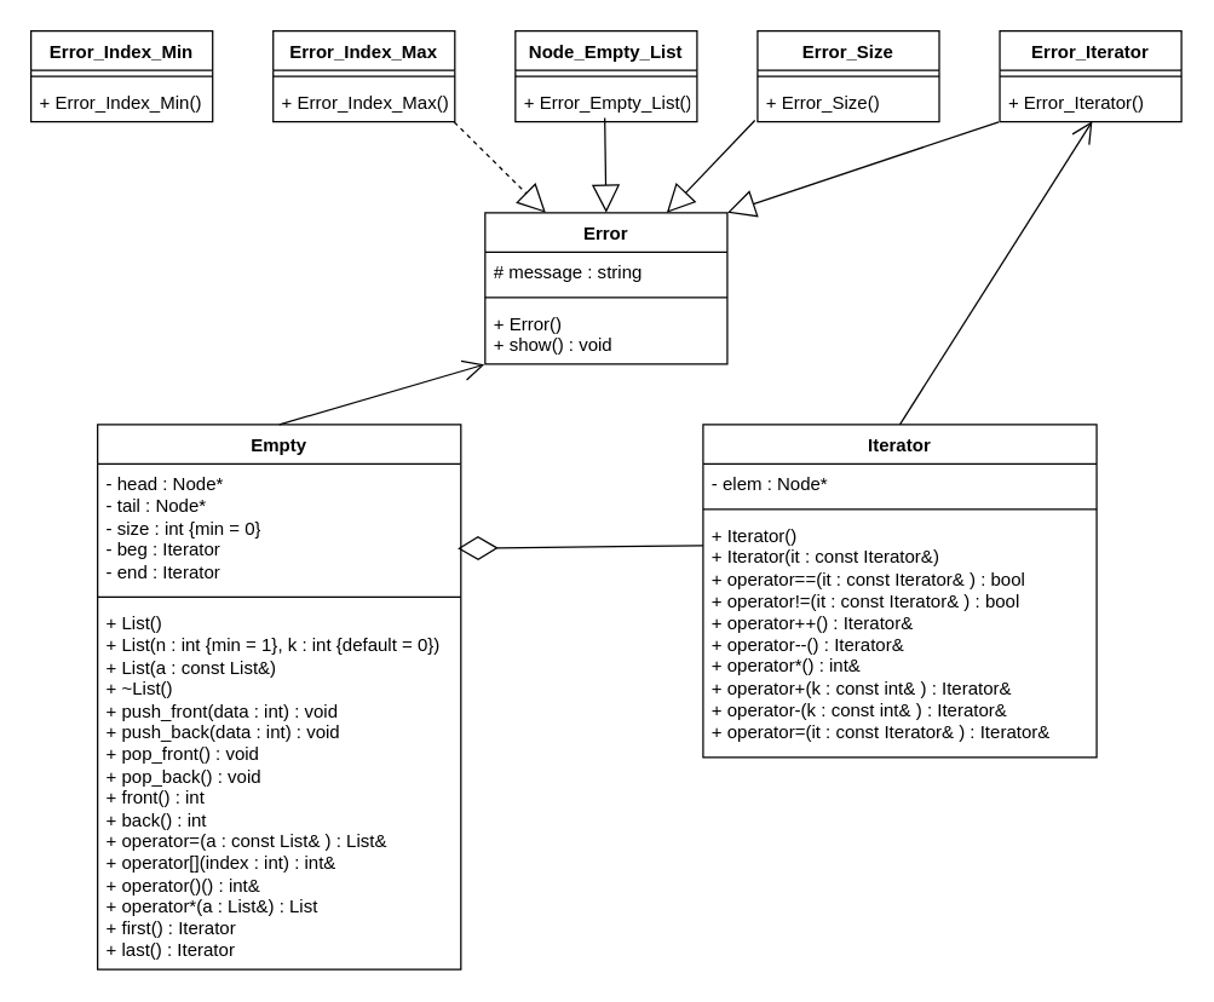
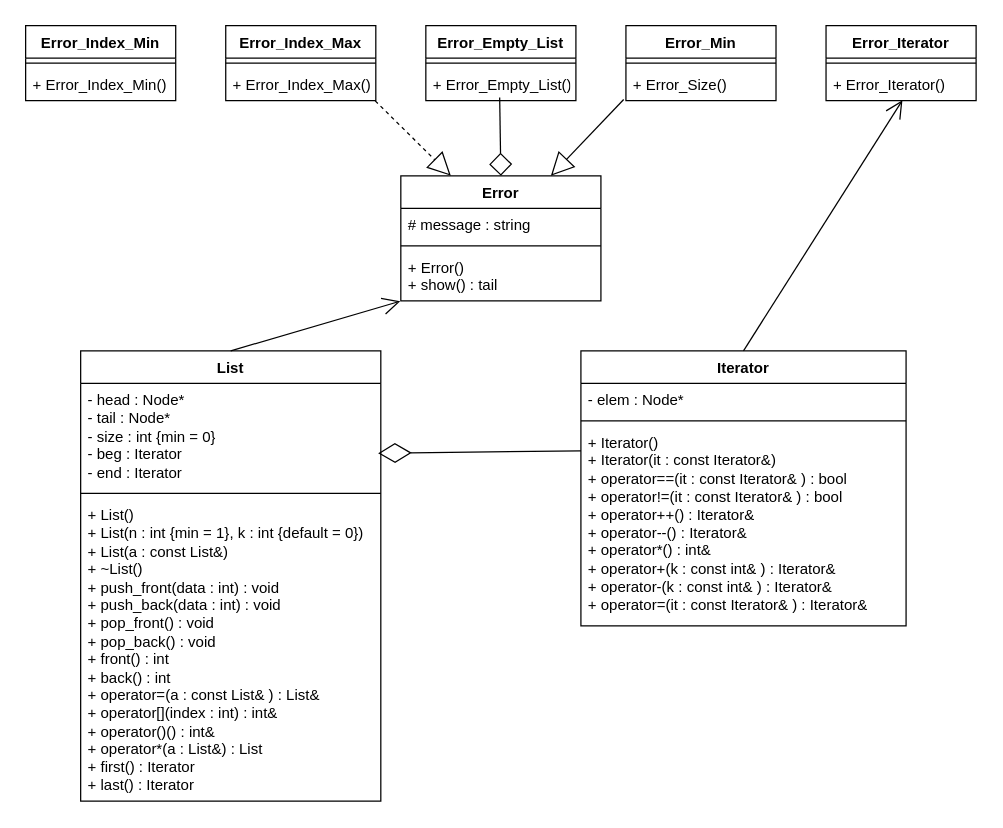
  <mxCell id="0" />
  <mxCell id="1" parent="0" />
- <mxCell id="2" value="Empty" style="swimlane;fontStyle=1;align=center;verticalAlign=top;childLayout=stackLayout;horizontal=1;startSize=26;horizontalStack=0;resizeParent=1;resizeParentMax=0;resizeLast=0;collapsible=1;marginBottom=0;whiteSpace=wrap;html=1;" parent="1" vertex="1"><mxGeometry x="64" y="280" width="240" height="360" as="geometry" /></mxCell>
+ <mxCell id="2" value="List" style="swimlane;fontStyle=1;align=center;verticalAlign=top;childLayout=stackLayout;horizontal=1;startSize=26;horizontalStack=0;resizeParent=1;resizeParentMax=0;resizeLast=0;collapsible=1;marginBottom=0;whiteSpace=wrap;html=1;" parent="1" vertex="1"><mxGeometry x="64" y="280" width="240" height="360" as="geometry" /></mxCell>
  <mxCell id="3" value="&lt;div&gt;- head :&amp;nbsp;&lt;span style=&quot;background-color: initial;&quot;&gt;Node*&lt;/span&gt;&lt;span style=&quot;background-color: initial;&quot;&gt;&amp;nbsp;&lt;/span&gt;&lt;/div&gt;&lt;div&gt;- tail :&amp;nbsp;&lt;span style=&quot;background-color: initial;&quot;&gt;Node*&amp;nbsp;&lt;/span&gt;&lt;/div&gt;&lt;div&gt;- size :&amp;nbsp;&lt;span style=&quot;background-color: initial;&quot;&gt;int&lt;/span&gt;&lt;span style=&quot;background-color: initial;&quot;&gt;&amp;nbsp;&lt;/span&gt;&lt;span style=&quot;background-color: initial;&quot;&gt;{min = 0}&lt;/span&gt;&lt;/div&gt;&lt;div&gt;- beg :&amp;nbsp;&lt;span style=&quot;background-color: initial;&quot;&gt;Iterator&lt;/span&gt;&lt;span style=&quot;background-color: initial;&quot;&gt;&amp;nbsp;&lt;/span&gt;&lt;/div&gt;&lt;div&gt;- end :&amp;nbsp;&lt;span style=&quot;background-color: initial;&quot;&gt;Iterator&lt;/span&gt;&lt;span style=&quot;background-color: initial;&quot;&gt;&amp;nbsp;&lt;/span&gt;&lt;/div&gt;" style="text;strokeColor=none;fillColor=none;align=left;verticalAlign=top;spacingLeft=4;spacingRight=4;overflow=hidden;rotatable=0;points=[[0,0.5],[1,0.5]];portConstraint=eastwest;whiteSpace=wrap;html=1;" parent="2" vertex="1"><mxGeometry y="26" width="240" height="84" as="geometry" /></mxCell>
  <mxCell id="4" value="" style="line;strokeWidth=1;fillColor=none;align=left;verticalAlign=middle;spacingTop=-1;spacingLeft=3;spacingRight=3;rotatable=0;labelPosition=right;points=[];portConstraint=eastwest;strokeColor=inherit;" parent="2" vertex="1"><mxGeometry y="110" width="240" height="8" as="geometry" /></mxCell>
  <mxCell id="5" value="&lt;div&gt;+ List()&lt;/div&gt;&lt;div&gt;+ List(n :&amp;nbsp;&lt;span style=&quot;background-color: initial;&quot;&gt;int&lt;/span&gt;&lt;span style=&quot;background-color: initial;&quot;&gt;&amp;nbsp;{min = 1}&lt;/span&gt;&lt;span style=&quot;background-color: initial;&quot;&gt;, k :&amp;nbsp;&lt;/span&gt;&lt;span style=&quot;background-color: initial;&quot;&gt;int&lt;/span&gt;&lt;span style=&quot;background-color: initial;&quot;&gt;&amp;nbsp;{default = 0}&lt;/span&gt;&lt;span style=&quot;background-color: initial;&quot;&gt;)&lt;/span&gt;&lt;/div&gt;&lt;div&gt;+ List(a :&amp;nbsp;&lt;span style=&quot;background-color: initial;&quot;&gt;const List&amp;amp;&lt;/span&gt;&lt;span style=&quot;background-color: initial;&quot;&gt;)&lt;/span&gt;&lt;/div&gt;&lt;div&gt;+ ~List()&lt;/div&gt;&lt;div&gt;+ push_front(data :&amp;nbsp;&lt;span style=&quot;background-color: initial;&quot;&gt;int&lt;/span&gt;&lt;span style=&quot;background-color: initial;&quot;&gt;) :&amp;nbsp;&lt;/span&gt;&lt;span style=&quot;background-color: initial;&quot;&gt;void&lt;/span&gt;&lt;span style=&quot;background-color: initial;&quot;&gt;&amp;nbsp;&lt;/span&gt;&lt;/div&gt;&lt;div&gt;+ push_back(data :&amp;nbsp;&lt;span style=&quot;background-color: initial;&quot;&gt;int&lt;/span&gt;&lt;span style=&quot;background-color: initial;&quot;&gt;) :&amp;nbsp;&lt;/span&gt;&lt;span style=&quot;background-color: initial;&quot;&gt;void&lt;/span&gt;&lt;span style=&quot;background-color: initial;&quot;&gt;&amp;nbsp;&lt;/span&gt;&lt;/div&gt;&lt;div&gt;+ pop_front() :&amp;nbsp;&lt;span style=&quot;background-color: initial;&quot;&gt;void&lt;/span&gt;&lt;span style=&quot;background-color: initial;&quot;&gt;&amp;nbsp;&lt;/span&gt;&lt;/div&gt;&lt;div&gt;+ pop_back() :&amp;nbsp;&lt;span style=&quot;background-color: initial;&quot;&gt;void&lt;/span&gt;&lt;span style=&quot;background-color: initial;&quot;&gt;&amp;nbsp;&lt;/span&gt;&lt;/div&gt;&lt;div&gt;+ front() :&amp;nbsp;&lt;span style=&quot;background-color: initial;&quot;&gt;int&lt;/span&gt;&lt;/div&gt;&lt;div&gt;+ back() :&amp;nbsp;&lt;span style=&quot;background-color: initial;&quot;&gt;int&lt;/span&gt;&lt;span style=&quot;background-color: initial;&quot;&gt;&amp;nbsp;&lt;/span&gt;&lt;/div&gt;&lt;div&gt;+ operator=(a :&amp;nbsp;&lt;span style=&quot;background-color: initial;&quot;&gt;const List&amp;amp;&lt;/span&gt;&lt;span style=&quot;background-color: initial;&quot;&gt;&amp;nbsp;&lt;/span&gt;&lt;span style=&quot;background-color: initial;&quot;&gt;) :&amp;nbsp;&lt;/span&gt;&lt;span style=&quot;background-color: initial;&quot;&gt;List&amp;amp;&lt;/span&gt;&lt;span style=&quot;background-color: initial;&quot;&gt;&amp;nbsp;&lt;/span&gt;&lt;/div&gt;&lt;div&gt;+ operator[](index :&amp;nbsp;&lt;span style=&quot;background-color: initial;&quot;&gt;int&lt;/span&gt;&lt;span style=&quot;background-color: initial;&quot;&gt;) :&amp;nbsp;&lt;/span&gt;&lt;span style=&quot;background-color: initial;&quot;&gt;int&amp;amp;&lt;/span&gt;&lt;span style=&quot;background-color: initial;&quot;&gt;&amp;nbsp;&lt;/span&gt;&lt;/div&gt;&lt;div&gt;+ operator()() :&amp;nbsp;&lt;span style=&quot;background-color: initial;&quot;&gt;int&amp;amp;&lt;/span&gt;&lt;span style=&quot;background-color: initial;&quot;&gt;&amp;nbsp;&lt;/span&gt;&lt;/div&gt;&lt;div&gt;+ operator*(a :&amp;nbsp;&lt;span style=&quot;background-color: initial;&quot;&gt;List&amp;amp;&lt;/span&gt;&lt;span style=&quot;background-color: initial;&quot;&gt;) :&amp;nbsp;&lt;/span&gt;&lt;span style=&quot;background-color: initial;&quot;&gt;List&lt;/span&gt;&lt;span style=&quot;background-color: initial;&quot;&gt;&amp;nbsp;&lt;/span&gt;&lt;/div&gt;&lt;div&gt;+ first() :&amp;nbsp;&lt;span style=&quot;background-color: initial;&quot;&gt;Iterator&lt;/span&gt;&lt;span style=&quot;background-color: initial;&quot;&gt;&amp;nbsp;&lt;/span&gt;&lt;/div&gt;&lt;div&gt;+ last() :&amp;nbsp;&lt;span style=&quot;background-color: initial;&quot;&gt;Iterator&lt;/span&gt;&lt;span style=&quot;background-color: initial;&quot;&gt;&amp;nbsp;&lt;/span&gt;&lt;/div&gt;" style="text;strokeColor=none;fillColor=none;align=left;verticalAlign=top;spacingLeft=4;spacingRight=4;overflow=hidden;rotatable=0;points=[[0,0.5],[1,0.5]];portConstraint=eastwest;whiteSpace=wrap;html=1;" parent="2" vertex="1"><mxGeometry y="118" width="240" height="242" as="geometry" /></mxCell>
  <mxCell id="6" value="Iterator" style="swimlane;fontStyle=1;align=center;verticalAlign=top;childLayout=stackLayout;horizontal=1;startSize=26;horizontalStack=0;resizeParent=1;resizeParentMax=0;resizeLast=0;collapsible=1;marginBottom=0;whiteSpace=wrap;html=1;" parent="1" vertex="1"><mxGeometry x="464" y="280" width="260" height="220" as="geometry" /></mxCell>
  <mxCell id="7" value="- elem : Node*" style="text;strokeColor=none;fillColor=none;align=left;verticalAlign=top;spacingLeft=4;spacingRight=4;overflow=hidden;rotatable=0;points=[[0,0.5],[1,0.5]];portConstraint=eastwest;whiteSpace=wrap;html=1;" parent="6" vertex="1"><mxGeometry y="26" width="260" height="26" as="geometry" /></mxCell>
  <mxCell id="8" value="" style="line;strokeWidth=1;fillColor=none;align=left;verticalAlign=middle;spacingTop=-1;spacingLeft=3;spacingRight=3;rotatable=0;labelPosition=right;points=[];portConstraint=eastwest;strokeColor=inherit;" parent="6" vertex="1"><mxGeometry y="52" width="260" height="8" as="geometry" /></mxCell>
  <mxCell id="9" value="+&amp;nbsp;Iterator()&lt;div&gt;+&amp;nbsp;Iterator(it :&amp;nbsp;&lt;span style=&quot;background-color: initial;&quot;&gt;const Iterator&amp;amp;&lt;/span&gt;&lt;span style=&quot;background-color: initial;&quot;&gt;)&lt;/span&gt;&lt;/div&gt;&lt;div&gt;&lt;span style=&quot;background-color: initial;&quot;&gt;+ operator==(it :&amp;nbsp;&lt;/span&gt;&lt;span style=&quot;background-color: initial;&quot;&gt;const Iterator&amp;amp;&lt;/span&gt;&lt;span style=&quot;background-color: initial;&quot;&gt;&amp;nbsp;&lt;/span&gt;&lt;span style=&quot;background-color: initial;&quot;&gt;) :&amp;nbsp;&lt;/span&gt;&lt;span style=&quot;background-color: initial;&quot;&gt;bool&lt;/span&gt;&lt;/div&gt;&lt;div&gt;&lt;span style=&quot;background-color: initial;&quot;&gt;+&amp;nbsp;&lt;/span&gt;&lt;span style=&quot;background-color: initial;&quot;&gt;operator!=(it :&amp;nbsp;&lt;/span&gt;&lt;span style=&quot;background-color: initial;&quot;&gt;const Iterator&amp;amp;&lt;/span&gt;&lt;span style=&quot;background-color: initial;&quot;&gt;&amp;nbsp;&lt;/span&gt;&lt;span style=&quot;background-color: initial;&quot;&gt;) :&amp;nbsp;&lt;/span&gt;&lt;span style=&quot;background-color: initial;&quot;&gt;bool&lt;/span&gt;&lt;/div&gt;&lt;div&gt;&lt;span style=&quot;background-color: initial;&quot;&gt;+ operator++()&lt;/span&gt;&lt;span style=&quot;background-color: initial;&quot;&gt;&amp;nbsp;:&amp;nbsp;&lt;/span&gt;&lt;span style=&quot;background-color: initial;&quot;&gt;Iterator&amp;amp;&lt;/span&gt;&lt;span style=&quot;background-color: initial;&quot;&gt;&amp;nbsp;&lt;/span&gt;&lt;/div&gt;&lt;div&gt;&lt;span style=&quot;background-color: initial;&quot;&gt;+&amp;nbsp;&lt;/span&gt;&lt;span style=&quot;background-color: initial;&quot;&gt;operator--()&lt;/span&gt;&lt;span style=&quot;background-color: initial;&quot;&gt;&amp;nbsp;:&amp;nbsp;&lt;/span&gt;&lt;span style=&quot;background-color: initial;&quot;&gt;Iterator&amp;amp;&lt;/span&gt;&lt;span style=&quot;background-color: initial;&quot;&gt;&amp;nbsp;&lt;/span&gt;&lt;/div&gt;&lt;div&gt;&lt;span style=&quot;background-color: initial;&quot;&gt;+&amp;nbsp;&lt;/span&gt;&lt;span style=&quot;background-color: initial;&quot;&gt;operator*() :&amp;nbsp;&lt;/span&gt;&lt;span style=&quot;background-color: initial;&quot;&gt;int&amp;amp;&lt;/span&gt;&lt;/div&gt;&lt;div&gt;&lt;span style=&quot;background-color: initial;&quot;&gt;+ operator+(k :&amp;nbsp;&lt;/span&gt;&lt;span style=&quot;background-color: initial;&quot;&gt;const int&amp;amp;&lt;/span&gt;&lt;span style=&quot;background-color: initial;&quot;&gt;&amp;nbsp;&lt;/span&gt;&lt;span style=&quot;background-color: initial;&quot;&gt;) :&amp;nbsp;&lt;/span&gt;&lt;span style=&quot;background-color: initial;&quot;&gt;Iterator&amp;amp;&lt;/span&gt;&lt;/div&gt;&lt;div&gt;&lt;span style=&quot;background-color: initial;&quot;&gt;+ operator-(k :&amp;nbsp;&lt;/span&gt;&lt;span style=&quot;background-color: initial;&quot;&gt;const int&amp;amp;&lt;/span&gt;&lt;span style=&quot;background-color: initial;&quot;&gt;&amp;nbsp;&lt;/span&gt;&lt;span style=&quot;background-color: initial;&quot;&gt;)&lt;/span&gt;&lt;span style=&quot;background-color: initial;&quot;&gt;&amp;nbsp;:&amp;nbsp;&lt;/span&gt;&lt;span style=&quot;background-color: initial;&quot;&gt;Iterator&amp;amp;&lt;/span&gt;&lt;/div&gt;&lt;div&gt;&lt;span style=&quot;background-color: initial;&quot;&gt;+&amp;nbsp;&lt;/span&gt;&lt;span style=&quot;background-color: initial;&quot;&gt;operator=(it :&amp;nbsp;&lt;/span&gt;&lt;span style=&quot;background-color: initial;&quot;&gt;const Iterator&amp;amp;&lt;/span&gt;&lt;span style=&quot;background-color: initial;&quot;&gt;&amp;nbsp;&lt;/span&gt;&lt;span style=&quot;background-color: initial;&quot;&gt;) :&amp;nbsp;&lt;/span&gt;&lt;span style=&quot;background-color: initial;&quot;&gt;Iterator&amp;amp;&lt;/span&gt;&lt;span style=&quot;background-color: initial;&quot;&gt;&amp;nbsp;&lt;/span&gt;&lt;span style=&quot;background-color: initial;&quot;&gt;&amp;nbsp;&lt;/span&gt;&lt;/div&gt;" style="text;strokeColor=none;fillColor=none;align=left;verticalAlign=top;spacingLeft=4;spacingRight=4;overflow=hidden;rotatable=0;points=[[0,0.5],[1,0.5]];portConstraint=eastwest;whiteSpace=wrap;html=1;" parent="6" vertex="1"><mxGeometry y="60" width="260" height="160" as="geometry" /></mxCell>
  <mxCell id="10" value="" style="endArrow=diamondThin;endFill=0;endSize=24;html=1;rounded=0;entryX=0.991;entryY=0.665;entryDx=0;entryDy=0;entryPerimeter=0;" parent="1" target="3" edge="1"><mxGeometry width="160" relative="1" as="geometry"><mxPoint x="464" y="360" as="sourcePoint" /><mxPoint x="304" y="358" as="targetPoint" /></mxGeometry></mxCell>
  <mxCell id="11" value="Error" style="swimlane;fontStyle=1;align=center;verticalAlign=top;childLayout=stackLayout;horizontal=1;startSize=26;horizontalStack=0;resizeParent=1;resizeParentMax=0;resizeLast=0;collapsible=1;marginBottom=0;whiteSpace=wrap;html=1;" parent="1" vertex="1"><mxGeometry x="320" y="140" width="160" height="100" as="geometry" /></mxCell>
  <mxCell id="12" value="# message : string" style="text;strokeColor=none;fillColor=none;align=left;verticalAlign=top;spacingLeft=4;spacingRight=4;overflow=hidden;rotatable=0;points=[[0,0.5],[1,0.5]];portConstraint=eastwest;whiteSpace=wrap;html=1;" parent="11" vertex="1"><mxGeometry y="26" width="160" height="26" as="geometry" /></mxCell>
  <mxCell id="13" value="" style="line;strokeWidth=1;fillColor=none;align=left;verticalAlign=middle;spacingTop=-1;spacingLeft=3;spacingRight=3;rotatable=0;labelPosition=right;points=[];portConstraint=eastwest;strokeColor=inherit;" parent="11" vertex="1"><mxGeometry y="52" width="160" height="8" as="geometry" /></mxCell>
- <mxCell id="14" value="+ Error()&lt;div&gt;+ show() :&amp;nbsp;&lt;span style=&quot;background-color: initial;&quot;&gt;void&lt;/span&gt;&lt;br&gt;&lt;/div&gt;" style="text;strokeColor=none;fillColor=none;align=left;verticalAlign=top;spacingLeft=4;spacingRight=4;overflow=hidden;rotatable=0;points=[[0,0.5],[1,0.5]];portConstraint=eastwest;whiteSpace=wrap;html=1;" parent="11" vertex="1"><mxGeometry y="60" width="160" height="40" as="geometry" /></mxCell>
+ <mxCell id="14" value="+ Error()&lt;div&gt;+ show() :&amp;nbsp;&lt;span style=&quot;background-color: initial;&quot;&gt;tail&lt;/span&gt;&lt;br&gt;&lt;/div&gt;" style="text;strokeColor=none;fillColor=none;align=left;verticalAlign=top;spacingLeft=4;spacingRight=4;overflow=hidden;rotatable=0;points=[[0,0.5],[1,0.5]];portConstraint=eastwest;whiteSpace=wrap;html=1;" parent="11" vertex="1"><mxGeometry y="60" width="160" height="40" as="geometry" /></mxCell>
  <mxCell id="15" value="Error_Index_Min" style="swimlane;fontStyle=1;align=center;verticalAlign=top;childLayout=stackLayout;horizontal=1;startSize=26;horizontalStack=0;resizeParent=1;resizeParentMax=0;resizeLast=0;collapsible=1;marginBottom=0;whiteSpace=wrap;html=1;" parent="1" vertex="1"><mxGeometry x="20" y="20" width="120" height="60" as="geometry" /></mxCell>
  <mxCell id="16" value="" style="line;strokeWidth=1;fillColor=none;align=left;verticalAlign=middle;spacingTop=-1;spacingLeft=3;spacingRight=3;rotatable=0;labelPosition=right;points=[];portConstraint=eastwest;strokeColor=inherit;" parent="15" vertex="1"><mxGeometry y="26" width="120" height="8" as="geometry" /></mxCell>
  <mxCell id="17" value="+&amp;nbsp;Error_Index_Min()" style="text;strokeColor=none;fillColor=none;align=left;verticalAlign=top;spacingLeft=4;spacingRight=4;overflow=hidden;rotatable=0;points=[[0,0.5],[1,0.5]];portConstraint=eastwest;whiteSpace=wrap;html=1;" parent="15" vertex="1"><mxGeometry y="34" width="120" height="26" as="geometry" /></mxCell>
  <mxCell id="18" value="Error_Index_Max" style="swimlane;fontStyle=1;align=center;verticalAlign=top;childLayout=stackLayout;horizontal=1;startSize=26;horizontalStack=0;resizeParent=1;resizeParentMax=0;resizeLast=0;collapsible=1;marginBottom=0;whiteSpace=wrap;html=1;" parent="1" vertex="1"><mxGeometry x="180" y="20" width="120" height="60" as="geometry" /></mxCell>
  <mxCell id="19" value="" style="line;strokeWidth=1;fillColor=none;align=left;verticalAlign=middle;spacingTop=-1;spacingLeft=3;spacingRight=3;rotatable=0;labelPosition=right;points=[];portConstraint=eastwest;strokeColor=inherit;" parent="18" vertex="1"><mxGeometry y="26" width="120" height="8" as="geometry" /></mxCell>
  <mxCell id="20" value="+&amp;nbsp;Error_Index_Max()" style="text;strokeColor=none;fillColor=none;align=left;verticalAlign=top;spacingLeft=4;spacingRight=4;overflow=hidden;rotatable=0;points=[[0,0.5],[1,0.5]];portConstraint=eastwest;whiteSpace=wrap;html=1;" parent="18" vertex="1"><mxGeometry y="34" width="120" height="26" as="geometry" /></mxCell>
- <mxCell id="21" value="Node_Empty_List" style="swimlane;fontStyle=1;align=center;verticalAlign=top;childLayout=stackLayout;horizontal=1;startSize=26;horizontalStack=0;resizeParent=1;resizeParentMax=0;resizeLast=0;collapsible=1;marginBottom=0;whiteSpace=wrap;html=1;" parent="1" vertex="1"><mxGeometry x="340" y="20" width="120" height="60" as="geometry" /></mxCell>
+ <mxCell id="21" value="Error_Empty_List" style="swimlane;fontStyle=1;align=center;verticalAlign=top;childLayout=stackLayout;horizontal=1;startSize=26;horizontalStack=0;resizeParent=1;resizeParentMax=0;resizeLast=0;collapsible=1;marginBottom=0;whiteSpace=wrap;html=1;" parent="1" vertex="1"><mxGeometry x="340" y="20" width="120" height="60" as="geometry" /></mxCell>
  <mxCell id="22" value="" style="line;strokeWidth=1;fillColor=none;align=left;verticalAlign=middle;spacingTop=-1;spacingLeft=3;spacingRight=3;rotatable=0;labelPosition=right;points=[];portConstraint=eastwest;strokeColor=inherit;" parent="21" vertex="1"><mxGeometry y="26" width="120" height="8" as="geometry" /></mxCell>
  <mxCell id="23" value="+&amp;nbsp;Error_Empty_List()" style="text;strokeColor=none;fillColor=none;align=left;verticalAlign=top;spacingLeft=4;spacingRight=4;overflow=hidden;rotatable=0;points=[[0,0.5],[1,0.5]];portConstraint=eastwest;whiteSpace=wrap;html=1;" parent="21" vertex="1"><mxGeometry y="34" width="120" height="26" as="geometry" /></mxCell>
- <mxCell id="24" value="Error_Size" style="swimlane;fontStyle=1;align=center;verticalAlign=top;childLayout=stackLayout;horizontal=1;startSize=26;horizontalStack=0;resizeParent=1;resizeParentMax=0;resizeLast=0;collapsible=1;marginBottom=0;whiteSpace=wrap;html=1;" parent="1" vertex="1"><mxGeometry x="500" y="20" width="120" height="60" as="geometry" /></mxCell>
+ <mxCell id="24" value="Error_Min" style="swimlane;fontStyle=1;align=center;verticalAlign=top;childLayout=stackLayout;horizontal=1;startSize=26;horizontalStack=0;resizeParent=1;resizeParentMax=0;resizeLast=0;collapsible=1;marginBottom=0;whiteSpace=wrap;html=1;" parent="1" vertex="1"><mxGeometry x="500" y="20" width="120" height="60" as="geometry" /></mxCell>
  <mxCell id="25" value="" style="line;strokeWidth=1;fillColor=none;align=left;verticalAlign=middle;spacingTop=-1;spacingLeft=3;spacingRight=3;rotatable=0;labelPosition=right;points=[];portConstraint=eastwest;strokeColor=inherit;" parent="24" vertex="1"><mxGeometry y="26" width="120" height="8" as="geometry" /></mxCell>
  <mxCell id="26" value="+&amp;nbsp;Error_Size()" style="text;strokeColor=none;fillColor=none;align=left;verticalAlign=top;spacingLeft=4;spacingRight=4;overflow=hidden;rotatable=0;points=[[0,0.5],[1,0.5]];portConstraint=eastwest;whiteSpace=wrap;html=1;" parent="24" vertex="1"><mxGeometry y="34" width="120" height="26" as="geometry" /></mxCell>
  <mxCell id="27" value="Error_Iterator" style="swimlane;fontStyle=1;align=center;verticalAlign=top;childLayout=stackLayout;horizontal=1;startSize=26;horizontalStack=0;resizeParent=1;resizeParentMax=0;resizeLast=0;collapsible=1;marginBottom=0;whiteSpace=wrap;html=1;" parent="1" vertex="1"><mxGeometry x="660" y="20" width="120" height="60" as="geometry" /></mxCell>
  <mxCell id="28" value="" style="line;strokeWidth=1;fillColor=none;align=left;verticalAlign=middle;spacingTop=-1;spacingLeft=3;spacingRight=3;rotatable=0;labelPosition=right;points=[];portConstraint=eastwest;strokeColor=inherit;" parent="27" vertex="1"><mxGeometry y="26" width="120" height="8" as="geometry" /></mxCell>
  <mxCell id="29" value="+&amp;nbsp;Error_Iterator()" style="text;strokeColor=none;fillColor=none;align=left;verticalAlign=top;spacingLeft=4;spacingRight=4;overflow=hidden;rotatable=0;points=[[0,0.5],[1,0.5]];portConstraint=eastwest;whiteSpace=wrap;html=1;" parent="27" vertex="1"><mxGeometry y="34" width="120" height="26" as="geometry" /></mxCell>
  <mxCell id="30" value="" style="endArrow=block;endSize=16;endFill=0;html=1;rounded=0;exitX=0.996;exitY=1.004;exitDx=0;exitDy=0;exitPerimeter=0;entryX=0.25;entryY=0;entryDx=0;entryDy=0;dashed=1;" parent="1" source="20" target="11" edge="1"><mxGeometry width="160" relative="1" as="geometry"><mxPoint x="149" y="91" as="sourcePoint" /><mxPoint x="310" y="130" as="targetPoint" /></mxGeometry></mxCell>
- <mxCell id="31" value="" style="endArrow=block;endSize=16;endFill=0;html=1;rounded=0;entryX=0.5;entryY=0;entryDx=0;entryDy=0;exitX=0.492;exitY=0.904;exitDx=0;exitDy=0;exitPerimeter=0;" parent="1" source="23" target="11" edge="1"><mxGeometry width="160" relative="1" as="geometry"><mxPoint x="380" y="80" as="sourcePoint" /><mxPoint x="420" y="120" as="targetPoint" /></mxGeometry></mxCell>
+ <mxCell id="31" value="" style="endArrow=diamond;endSize=16;endFill=0;html=1;rounded=0;entryX=0.5;entryY=0;entryDx=0;entryDy=0;exitX=0.492;exitY=0.904;exitDx=0;exitDy=0;exitPerimeter=0;" parent="1" source="23" target="11" edge="1"><mxGeometry width="160" relative="1" as="geometry"><mxPoint x="380" y="80" as="sourcePoint" /><mxPoint x="420" y="120" as="targetPoint" /></mxGeometry></mxCell>
  <mxCell id="32" value="" style="endArrow=block;endSize=16;endFill=0;html=1;rounded=0;entryX=0.75;entryY=0;entryDx=0;entryDy=0;exitX=-0.015;exitY=0.964;exitDx=0;exitDy=0;exitPerimeter=0;" parent="1" source="26" target="11" edge="1"><mxGeometry width="160" relative="1" as="geometry"><mxPoint x="480" y="90" as="sourcePoint" /><mxPoint x="481" y="130" as="targetPoint" /></mxGeometry></mxCell>
- <mxCell id="33" value="" style="endArrow=block;endSize=16;endFill=0;html=1;rounded=0;entryX=1;entryY=0;entryDx=0;entryDy=0;exitX=-0.006;exitY=1.004;exitDx=0;exitDy=0;exitPerimeter=0;" parent="1" source="29" target="11" edge="1"><mxGeometry width="160" relative="1" as="geometry"><mxPoint x="620" y="100" as="sourcePoint" /><mxPoint x="542" y="141" as="targetPoint" /></mxGeometry></mxCell>
  <mxCell id="34" value="" style="endArrow=open;endFill=1;endSize=12;html=1;rounded=0;exitX=0.5;exitY=0;exitDx=0;exitDy=0;entryX=-0.003;entryY=1.008;entryDx=0;entryDy=0;entryPerimeter=0;" parent="1" source="2" target="14" edge="1"><mxGeometry width="160" relative="1" as="geometry"><mxPoint x="170" y="240" as="sourcePoint" /><mxPoint x="330" y="240" as="targetPoint" /></mxGeometry></mxCell>
  <mxCell id="35" value="" style="endArrow=open;endFill=1;endSize=12;html=1;rounded=0;exitX=0.5;exitY=0;exitDx=0;exitDy=0;entryX=0.509;entryY=0.988;entryDx=0;entryDy=0;entryPerimeter=0;" parent="1" source="6" target="29" edge="1"><mxGeometry width="160" relative="1" as="geometry"><mxPoint x="575" y="280" as="sourcePoint" /><mxPoint x="620" y="210" as="targetPoint" /></mxGeometry></mxCell>
